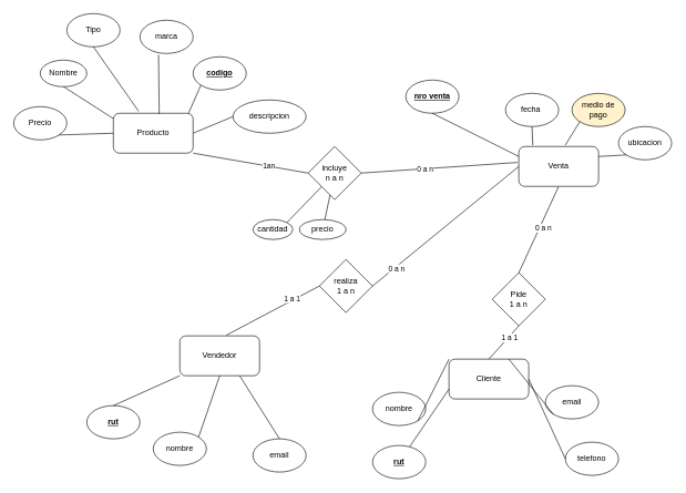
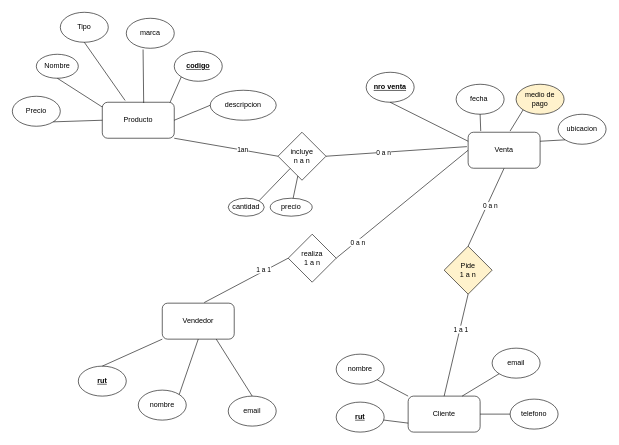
  <mxCell id="0" />
  <mxCell id="1" parent="0" />
  <mxCell id="2" value="Producto" style="rounded=1;whiteSpace=wrap;html=1;" parent="1" vertex="1"><mxGeometry x="170" y="170" width="120" height="60" as="geometry" /></mxCell>
  <mxCell id="3" value="Precio" style="ellipse;whiteSpace=wrap;html=1;" parent="1" vertex="1"><mxGeometry x="20" y="160" width="80" height="50" as="geometry" /></mxCell>
  <mxCell id="4" value="Nombre" style="ellipse;whiteSpace=wrap;html=1;" parent="1" vertex="1"><mxGeometry x="60" y="90" width="70" height="40" as="geometry" /></mxCell>
  <mxCell id="5" value="Tipo" style="ellipse;whiteSpace=wrap;html=1;" parent="1" vertex="1"><mxGeometry x="100" y="20" width="80" height="50" as="geometry" /></mxCell>
  <mxCell id="6" value="marca" style="ellipse;whiteSpace=wrap;html=1;" parent="1" vertex="1"><mxGeometry x="210" y="30" width="80" height="50" as="geometry" /></mxCell>
  <mxCell id="7" value="&lt;u&gt;&lt;b&gt;codigo&lt;/b&gt;&lt;/u&gt;" style="ellipse;whiteSpace=wrap;html=1;" parent="1" vertex="1"><mxGeometry x="290" y="85" width="80" height="50" as="geometry" /></mxCell>
  <mxCell id="8" value="descripcion" style="ellipse;whiteSpace=wrap;html=1;" parent="1" vertex="1"><mxGeometry x="350" y="150" width="110" height="50" as="geometry" /></mxCell>
- <mxCell id="9" value="Cliente" style="rounded=1;whiteSpace=wrap;html=1;" parent="1" vertex="1"><mxGeometry x="675" y="540" width="120" height="60" as="geometry" /></mxCell>
+ <mxCell id="9" value="Cliente" style="rounded=1;whiteSpace=wrap;html=1;" parent="1" vertex="1"><mxGeometry x="680" y="660" width="120" height="60" as="geometry" /></mxCell>
  <mxCell id="10" value="&lt;u&gt;&lt;b&gt;rut&lt;/b&gt;&lt;/u&gt;" style="ellipse;whiteSpace=wrap;html=1;" parent="1" vertex="1"><mxGeometry x="560" y="670" width="80" height="50" as="geometry" /></mxCell>
  <mxCell id="11" value="nombre" style="ellipse;whiteSpace=wrap;html=1;" parent="1" vertex="1"><mxGeometry x="560" y="590" width="80" height="50" as="geometry" /></mxCell>
  <mxCell id="12" value="email" style="ellipse;whiteSpace=wrap;html=1;" parent="1" vertex="1"><mxGeometry x="820" y="580" width="80" height="50" as="geometry" /></mxCell>
  <mxCell id="13" value="" style="endArrow=none;html=1;rounded=0;entryX=0;entryY=0.75;entryDx=0;entryDy=0;" parent="1" source="10" target="9" edge="1"><mxGeometry width="50" height="50" relative="1" as="geometry"><mxPoint x="460" y="530" as="sourcePoint" /><mxPoint x="460" y="550.711" as="targetPoint" /></mxGeometry></mxCell>
  <mxCell id="14" value="" style="endArrow=none;html=1;rounded=0;entryX=0;entryY=0;entryDx=0;entryDy=0;exitX=1;exitY=1;exitDx=0;exitDy=0;" parent="1" target="9" edge="1" source="11"><mxGeometry width="50" height="50" relative="1" as="geometry"><mxPoint x="620" y="630" as="sourcePoint" /><mxPoint x="678.8" y="598.8" as="targetPoint" /><Array as="points" /></mxGeometry></mxCell>
  <mxCell id="15" value="telefono" style="ellipse;whiteSpace=wrap;html=1;" parent="1" vertex="1"><mxGeometry x="850" y="665" width="80" height="50" as="geometry" /></mxCell>
  <mxCell id="16" value="" style="endArrow=none;html=1;rounded=0;exitX=0.75;exitY=0;exitDx=0;exitDy=0;entryX=0;entryY=1;entryDx=0;entryDy=0;" parent="1" source="9" target="12" edge="1"><mxGeometry width="50" height="50" relative="1" as="geometry"><mxPoint x="670" y="530" as="sourcePoint" /><mxPoint x="830" y="480" as="targetPoint" /><Array as="points" /></mxGeometry></mxCell>
  <mxCell id="17" value="" style="endArrow=none;html=1;rounded=0;exitX=1;exitY=0.5;exitDx=0;exitDy=0;entryX=0;entryY=0.5;entryDx=0;entryDy=0;" parent="1" source="9" target="15" edge="1"><mxGeometry width="50" height="50" relative="1" as="geometry"><mxPoint x="720" y="590" as="sourcePoint" /><mxPoint x="880" y="675" as="targetPoint" /></mxGeometry></mxCell>
  <mxCell id="18" value="Vendedor" style="rounded=1;whiteSpace=wrap;html=1;" parent="1" vertex="1"><mxGeometry x="270" y="505" width="120" height="60" as="geometry" /></mxCell>
  <mxCell id="19" value="nombre" style="ellipse;whiteSpace=wrap;html=1;" parent="1" vertex="1"><mxGeometry x="230" y="650" width="80" height="50" as="geometry" /></mxCell>
  <mxCell id="20" value="&lt;u&gt;&lt;b&gt;rut&lt;/b&gt;&lt;/u&gt;" style="ellipse;whiteSpace=wrap;html=1;" parent="1" vertex="1"><mxGeometry x="130" y="610" width="80" height="50" as="geometry" /></mxCell>
  <mxCell id="21" value="email" style="ellipse;whiteSpace=wrap;html=1;" parent="1" vertex="1"><mxGeometry x="380" y="660" width="80" height="50" as="geometry" /></mxCell>
  <mxCell id="22" value="" style="endArrow=none;html=1;rounded=0;entryX=1;entryY=0;entryDx=0;entryDy=0;exitX=0.5;exitY=1;exitDx=0;exitDy=0;" parent="1" source="18" target="19" edge="1"><mxGeometry width="50" height="50" relative="1" as="geometry"><mxPoint x="-20" y="630" as="sourcePoint" /><mxPoint x="30" y="580" as="targetPoint" /></mxGeometry></mxCell>
  <mxCell id="23" value="" style="endArrow=none;html=1;rounded=0;entryX=0.5;entryY=0;entryDx=0;entryDy=0;exitX=0;exitY=1;exitDx=0;exitDy=0;" parent="1" source="18" target="20" edge="1"><mxGeometry width="50" height="50" relative="1" as="geometry"><mxPoint x="130" y="610" as="sourcePoint" /><mxPoint x="180" y="560" as="targetPoint" /></mxGeometry></mxCell>
  <mxCell id="24" value="" style="endArrow=none;html=1;rounded=0;exitX=0.75;exitY=1;exitDx=0;exitDy=0;entryX=0.5;entryY=0;entryDx=0;entryDy=0;" parent="1" source="18" target="21" edge="1"><mxGeometry width="50" height="50" relative="1" as="geometry"><mxPoint x="230" y="600" as="sourcePoint" /><mxPoint x="280" y="550" as="targetPoint" /></mxGeometry></mxCell>
- <mxCell id="25" value="Pide&lt;br&gt;1 a n" style="rhombus;whiteSpace=wrap;html=1;" parent="1" vertex="1"><mxGeometry x="740" y="410" width="80" height="80" as="geometry" /></mxCell>
+ <mxCell id="25" value="Pide&lt;br&gt;1 a n" style="rhombus;whiteSpace=wrap;html=1;fillColor=#fff2cc;" parent="1" vertex="1"><mxGeometry x="740" y="410" width="80" height="80" as="geometry" /></mxCell>
  <mxCell id="26" value="" style="endArrow=none;html=1;rounded=0;exitX=0.5;exitY=1;exitDx=0;exitDy=0;entryX=0.5;entryY=0;entryDx=0;entryDy=0;" parent="1" source="35" target="25" edge="1"><mxGeometry width="50" height="50" relative="1" as="geometry"><mxPoint x="650" y="260" as="sourcePoint" /><mxPoint x="320" y="640" as="targetPoint" /><Array as="points" /></mxGeometry></mxCell>
  <mxCell id="27" value="0 a n" style="edgeLabel;html=1;align=center;verticalAlign=middle;resizable=0;points=[];" parent="26" vertex="1" connectable="0"><mxGeometry x="-0.07" y="5" relative="1" as="geometry"><mxPoint as="offset" /></mxGeometry></mxCell>
  <mxCell id="28" value="" style="endArrow=none;html=1;rounded=0;exitX=0.5;exitY=1;exitDx=0;exitDy=0;entryX=0.5;entryY=0;entryDx=0;entryDy=0;" parent="1" source="25" target="9" edge="1"><mxGeometry width="50" height="50" relative="1" as="geometry"><mxPoint x="530" y="680" as="sourcePoint" /><mxPoint x="580" y="630" as="targetPoint" /></mxGeometry></mxCell>
  <mxCell id="29" value="1 a 1" style="edgeLabel;html=1;align=center;verticalAlign=middle;resizable=0;points=[];" parent="28" vertex="1" connectable="0"><mxGeometry x="-0.313" y="1" relative="1" as="geometry"><mxPoint as="offset" /></mxGeometry></mxCell>
  <mxCell id="30" value="realiza&lt;br&gt;1 a n" style="rhombus;whiteSpace=wrap;html=1;" parent="1" vertex="1"><mxGeometry x="480" y="390" width="80" height="80" as="geometry" /></mxCell>
  <mxCell id="31" value="" style="endArrow=none;html=1;rounded=0;entryX=0;entryY=0.5;entryDx=0;entryDy=0;exitX=1;exitY=0.5;exitDx=0;exitDy=0;" parent="1" source="30" target="35" edge="1"><mxGeometry width="50" height="50" relative="1" as="geometry"><mxPoint x="250" y="410" as="sourcePoint" /><mxPoint x="300" y="360" as="targetPoint" /><Array as="points" /></mxGeometry></mxCell>
  <mxCell id="32" value="0 a n" style="edgeLabel;html=1;align=center;verticalAlign=middle;resizable=0;points=[];" parent="31" vertex="1" connectable="0"><mxGeometry x="-0.684" y="-2" relative="1" as="geometry"><mxPoint x="-1" as="offset" /></mxGeometry></mxCell>
  <mxCell id="33" value="" style="endArrow=none;html=1;rounded=0;entryX=0;entryY=0.5;entryDx=0;entryDy=0;exitX=0.583;exitY=-0.017;exitDx=0;exitDy=0;exitPerimeter=0;" parent="1" source="18" target="30" edge="1"><mxGeometry width="50" height="50" relative="1" as="geometry"><mxPoint x="100" y="500" as="sourcePoint" /><mxPoint x="150" y="450" as="targetPoint" /></mxGeometry></mxCell>
  <mxCell id="34" value="1 a 1" style="edgeLabel;html=1;align=center;verticalAlign=middle;resizable=0;points=[];" parent="33" vertex="1" connectable="0"><mxGeometry x="0.428" y="3" relative="1" as="geometry"><mxPoint as="offset" /></mxGeometry></mxCell>
  <mxCell id="35" value="Venta" style="rounded=1;whiteSpace=wrap;html=1;" parent="1" vertex="1"><mxGeometry x="780" y="220" width="120" height="60" as="geometry" /></mxCell>
  <mxCell id="36" value="&lt;b&gt;&lt;u&gt;nro venta&lt;/u&gt;&lt;/b&gt;" style="ellipse;whiteSpace=wrap;html=1;" parent="1" vertex="1"><mxGeometry x="610" y="120" width="80" height="50" as="geometry" /></mxCell>
  <mxCell id="37" value="fecha&amp;nbsp;" style="ellipse;whiteSpace=wrap;html=1;" parent="1" vertex="1"><mxGeometry x="760" y="140" width="80" height="50" as="geometry" /></mxCell>
  <mxCell id="38" value="medio de pago" style="ellipse;whiteSpace=wrap;html=1;fillColor=#fff2cc;" parent="1" vertex="1"><mxGeometry x="860" y="140" width="80" height="50" as="geometry" /></mxCell>
  <mxCell id="39" value="ubicacion" style="ellipse;whiteSpace=wrap;html=1;" parent="1" vertex="1"><mxGeometry x="930" y="190" width="80" height="50" as="geometry" /></mxCell>
  <mxCell id="40" value="" style="endArrow=none;html=1;rounded=0;entryX=0.5;entryY=1;entryDx=0;entryDy=0;exitX=0;exitY=0.25;exitDx=0;exitDy=0;" parent="1" source="35" target="36" edge="1"><mxGeometry width="50" height="50" relative="1" as="geometry"><mxPoint x="660" y="240" as="sourcePoint" /><mxPoint x="710" y="190" as="targetPoint" /></mxGeometry></mxCell>
  <mxCell id="41" value="" style="endArrow=none;html=1;rounded=0;entryX=0.5;entryY=1;entryDx=0;entryDy=0;exitX=0.175;exitY=-0.033;exitDx=0;exitDy=0;exitPerimeter=0;" parent="1" source="35" target="37" edge="1"><mxGeometry width="50" height="50" relative="1" as="geometry"><mxPoint x="790" y="210" as="sourcePoint" /><mxPoint x="840" y="160" as="targetPoint" /></mxGeometry></mxCell>
  <mxCell id="42" value="" style="endArrow=none;html=1;rounded=0;entryX=0;entryY=1;entryDx=0;entryDy=0;exitX=0.583;exitY=-0.033;exitDx=0;exitDy=0;exitPerimeter=0;" parent="1" source="35" target="38" edge="1"><mxGeometry width="50" height="50" relative="1" as="geometry"><mxPoint x="870" y="210" as="sourcePoint" /><mxPoint x="920" y="160" as="targetPoint" /></mxGeometry></mxCell>
  <mxCell id="43" value="" style="endArrow=none;html=1;rounded=0;entryX=0;entryY=1;entryDx=0;entryDy=0;exitX=1;exitY=0.25;exitDx=0;exitDy=0;" parent="1" source="35" target="39" edge="1"><mxGeometry width="50" height="50" relative="1" as="geometry"><mxPoint x="960" y="240" as="sourcePoint" /><mxPoint x="1010" y="190" as="targetPoint" /></mxGeometry></mxCell>
  <mxCell id="44" value="incluye&lt;br&gt;n a n" style="rhombus;whiteSpace=wrap;html=1;" parent="1" vertex="1"><mxGeometry x="463" y="220" width="80" height="80" as="geometry" /></mxCell>
  <mxCell id="45" value="" style="endArrow=none;html=1;rounded=0;entryX=1;entryY=1;entryDx=0;entryDy=0;exitX=0;exitY=0.5;exitDx=0;exitDy=0;" parent="1" source="44" target="2" edge="1"><mxGeometry width="50" height="50" relative="1" as="geometry"><mxPoint x="320" y="390" as="sourcePoint" /><mxPoint x="370" y="340" as="targetPoint" /></mxGeometry></mxCell>
  <mxCell id="46" value="1an" style="edgeLabel;html=1;align=center;verticalAlign=middle;resizable=0;points=[];" parent="45" vertex="1" connectable="0"><mxGeometry x="-0.311" relative="1" as="geometry"><mxPoint y="-1" as="offset" /></mxGeometry></mxCell>
  <mxCell id="47" value="" style="endArrow=none;html=1;rounded=0;exitX=1;exitY=0.5;exitDx=0;exitDy=0;entryX=-0.017;entryY=0.4;entryDx=0;entryDy=0;entryPerimeter=0;" parent="1" source="44" target="35" edge="1"><mxGeometry width="50" height="50" relative="1" as="geometry"><mxPoint x="620" y="280" as="sourcePoint" /><mxPoint x="670" y="230" as="targetPoint" /></mxGeometry></mxCell>
  <mxCell id="48" value="0 a n" style="edgeLabel;html=1;align=center;verticalAlign=middle;resizable=0;points=[];" parent="47" vertex="1" connectable="0"><mxGeometry x="-0.181" y="-1" relative="1" as="geometry"><mxPoint as="offset" /></mxGeometry></mxCell>
  <mxCell id="49" value="cantidad" style="ellipse;whiteSpace=wrap;html=1;" vertex="1" parent="1"><mxGeometry x="380" y="330" width="60" height="30" as="geometry" /></mxCell>
  <mxCell id="50" value="precio" style="ellipse;whiteSpace=wrap;html=1;" vertex="1" parent="1"><mxGeometry x="450" y="330" width="70" height="30" as="geometry" /></mxCell>
  <mxCell id="51" value="" style="endArrow=none;html=1;rounded=0;exitX=1;exitY=0;exitDx=0;exitDy=0;" edge="1" parent="1" source="49" target="44"><mxGeometry width="50" height="50" relative="1" as="geometry"><mxPoint x="440" y="370" as="sourcePoint" /><mxPoint x="490" y="320" as="targetPoint" /></mxGeometry></mxCell>
  <mxCell id="52" value="" style="endArrow=none;html=1;rounded=0;" edge="1" parent="1" source="50" target="44"><mxGeometry width="50" height="50" relative="1" as="geometry"><mxPoint x="420" y="390" as="sourcePoint" /><mxPoint x="470" y="340" as="targetPoint" /></mxGeometry></mxCell>
  <mxCell id="53" value="" style="endArrow=none;html=1;rounded=0;entryX=1;entryY=1;entryDx=0;entryDy=0;exitX=0;exitY=0.5;exitDx=0;exitDy=0;" edge="1" parent="1" source="2" target="3"><mxGeometry width="50" height="50" relative="1" as="geometry"><mxPoint x="90" y="320" as="sourcePoint" /><mxPoint x="140" y="270" as="targetPoint" /></mxGeometry></mxCell>
  <mxCell id="54" value="" style="endArrow=none;html=1;rounded=0;entryX=0.5;entryY=1;entryDx=0;entryDy=0;exitX=0;exitY=0.133;exitDx=0;exitDy=0;exitPerimeter=0;" edge="1" parent="1" source="2" target="4"><mxGeometry width="50" height="50" relative="1" as="geometry"><mxPoint x="120" y="220" as="sourcePoint" /><mxPoint x="170" y="170" as="targetPoint" /></mxGeometry></mxCell>
  <mxCell id="55" value="" style="endArrow=none;html=1;rounded=0;entryX=0.5;entryY=1;entryDx=0;entryDy=0;exitX=0.317;exitY=-0.05;exitDx=0;exitDy=0;exitPerimeter=0;" edge="1" parent="1" source="2" target="5"><mxGeometry width="50" height="50" relative="1" as="geometry"><mxPoint x="180" y="210" as="sourcePoint" /><mxPoint x="230" y="160" as="targetPoint" /></mxGeometry></mxCell>
  <mxCell id="56" value="" style="endArrow=none;html=1;rounded=0;exitX=0.575;exitY=0.017;exitDx=0;exitDy=0;exitPerimeter=0;entryX=0.35;entryY=1.04;entryDx=0;entryDy=0;entryPerimeter=0;" edge="1" parent="1" source="2" target="6"><mxGeometry width="50" height="50" relative="1" as="geometry"><mxPoint x="240" y="210" as="sourcePoint" /><mxPoint x="290" y="160" as="targetPoint" /></mxGeometry></mxCell>
  <mxCell id="57" value="" style="endArrow=none;html=1;rounded=0;exitX=0.942;exitY=0;exitDx=0;exitDy=0;exitPerimeter=0;entryX=0;entryY=1;entryDx=0;entryDy=0;" edge="1" parent="1" source="2" target="7"><mxGeometry width="50" height="50" relative="1" as="geometry"><mxPoint x="300" y="230" as="sourcePoint" /><mxPoint x="350" y="180" as="targetPoint" /></mxGeometry></mxCell>
  <mxCell id="58" value="" style="endArrow=none;html=1;rounded=0;exitX=1;exitY=0.5;exitDx=0;exitDy=0;entryX=0;entryY=0.5;entryDx=0;entryDy=0;" edge="1" parent="1" source="2" target="8"><mxGeometry width="50" height="50" relative="1" as="geometry"><mxPoint x="330" y="270" as="sourcePoint" /><mxPoint x="380" y="220" as="targetPoint" /></mxGeometry></mxCell>
